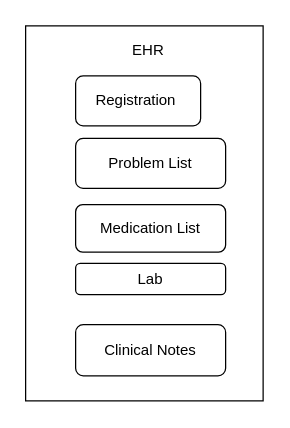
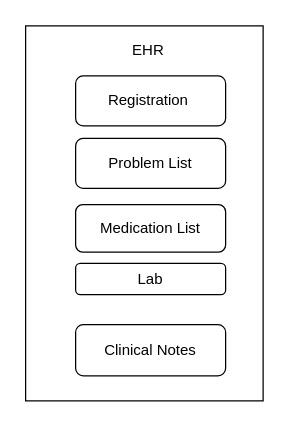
  <mxCell id="0" />
  <mxCell id="1" parent="0" />
  <mxCell id="2" value="" style="rounded=0;whiteSpace=wrap;html=1;" parent="1" vertex="1"><mxGeometry x="20" y="20" width="190" height="300" as="geometry" /></mxCell>
  <mxCell id="3" value="EHR&amp;nbsp;" style="text;html=1;strokeColor=none;fillColor=none;align=center;verticalAlign=middle;whiteSpace=wrap;rounded=0;" parent="1" vertex="1"><mxGeometry x="60" y="30" width="120" height="20" as="geometry" /></mxCell>
- <mxCell id="4" value="Registration&amp;nbsp;" style="rounded=1;whiteSpace=wrap;html=1;" vertex="1" parent="1"><mxGeometry x="60" y="60" width="100" height="40" as="geometry" /></mxCell>
+ <mxCell id="4" value="Registration&amp;nbsp;" style="rounded=1;whiteSpace=wrap;html=1;" vertex="1" parent="1"><mxGeometry x="60" y="60" width="120" height="40" as="geometry" /></mxCell>
  <mxCell id="5" value="Medication List" style="rounded=1;whiteSpace=wrap;html=1;" vertex="1" parent="1"><mxGeometry x="60" y="163" width="120" height="38" as="geometry" /></mxCell>
  <mxCell id="6" value="Problem List" style="rounded=1;whiteSpace=wrap;html=1;" vertex="1" parent="1"><mxGeometry x="60" y="110" width="120" height="40" as="geometry" /></mxCell>
  <mxCell id="7" value="Lab" style="rounded=1;whiteSpace=wrap;html=1;" vertex="1" parent="1"><mxGeometry x="60" y="210" width="120" height="25" as="geometry" /></mxCell>
  <mxCell id="8" value="Clinical Notes" style="rounded=1;whiteSpace=wrap;html=1;" vertex="1" parent="1"><mxGeometry x="60" y="259" width="120" height="41" as="geometry" /></mxCell>
